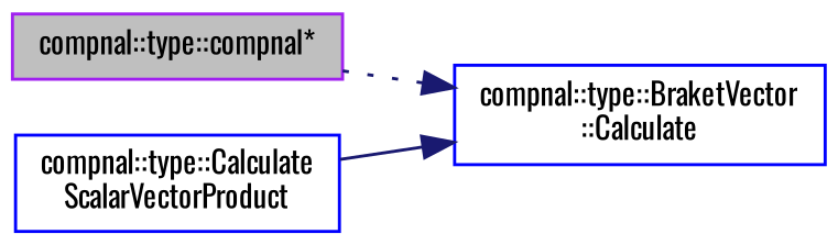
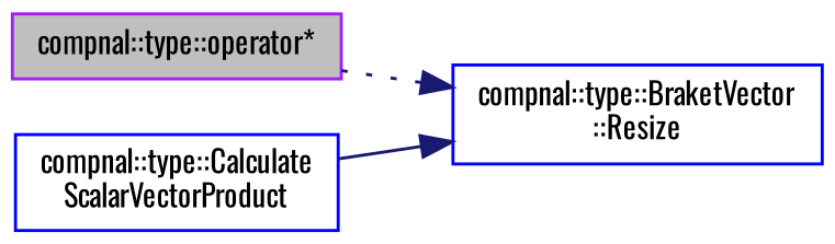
  digraph {
    fontname=Oswald
    rankdir=LR
    node [color=blue fillcolor=white fontname=Oswald fontsize=10 shape=record style=filled]
    edge [color=midnightblue fontname=Oswald fontsize=10 labelfontname=Helvetica labelfontsize=10]
-   n1 [color=purple fillcolor=grey75 fontcolor=black height=0.2 label="compnal::type::compnal*" width=0.4]
-   n2 [height=0.2 label="compnal::type::BraketVector\l::Calculate" width=0.4]
+   n1 [color=purple fillcolor=grey75 fontcolor=black height=0.2 label="compnal::type::operator*" width=0.4]
+   n2 [height=0.2 label="compnal::type::BraketVector\l::Resize" width=0.4]
    n3 [height=0.2 label="compnal::type::Calculate\lScalarVectorProduct" width=0.4]
    n1 -> n2 [style=dotted]
    n3 -> n2 [style=solid]
  }
